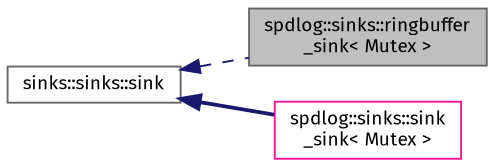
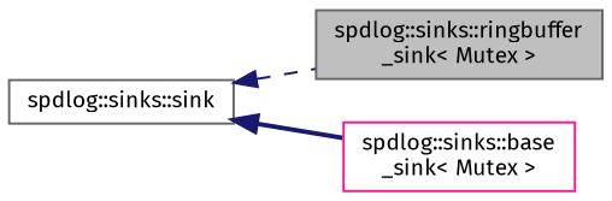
  digraph {
    fontname="Fira Sans"
    rankdir=LR
    node [color=gray40 fillcolor=white fontname="Fira Sans" fontsize=10 shape=record style=filled]
    edge [color=midnightblue dir=back fontname="Fira Sans" fontsize=10 labelfontname=Helvetica labelfontsize=10]
    n1 [fillcolor=grey75 fontcolor=black height=0.2 label="spdlog::sinks::ringbuffer\l_sink\< Mutex \>" width=0.4]
-   n2 [color=deeppink height=0.2 label="spdlog::sinks::sink\l_sink\< Mutex \>" width=0.4]
-   n3 [height=0.2 label="sinks::sinks::sink" width=0.4]
+   n2 [color=deeppink height=0.2 label="spdlog::sinks::base\l_sink\< Mutex \>" width=0.4]
+   n3 [height=0.2 label="spdlog::sinks::sink" width=0.4]
    n3 -> n1 [style=dashed]
    n3 -> n2 [style=bold]
  }
